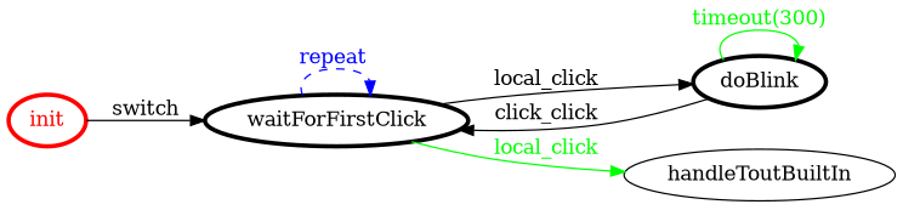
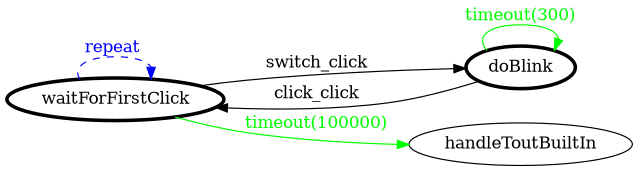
  digraph {
    rankdir=LR
    node [color=black fontcolor=black penwidth=3]
    edge [color=black fontcolor=black]
-   init [color=red fontcolor=red]
    waitForFirstClick
    doBlink
    handleToutBuiltIn [color="" fontcolor="" penwidth=""]
-   init -> waitForFirstClick [label=switch]
    waitForFirstClick -> waitForFirstClick [color=blue fontcolor=blue label="repeat " style=dashed]
-   waitForFirstClick -> doBlink [label=local_click]
-   waitForFirstClick -> handleToutBuiltIn [color=green fontcolor=green label=local_click]
+   waitForFirstClick -> doBlink [label=switch_click]
+   waitForFirstClick -> handleToutBuiltIn [color=green fontcolor=green label="timeout(100000)"]
    doBlink -> waitForFirstClick [label=click_click]
    doBlink -> doBlink [color=green fontcolor=green label="timeout(300)"]
  }
